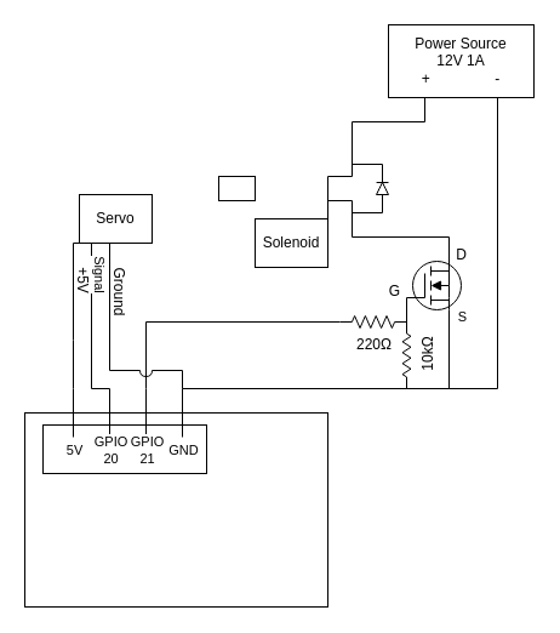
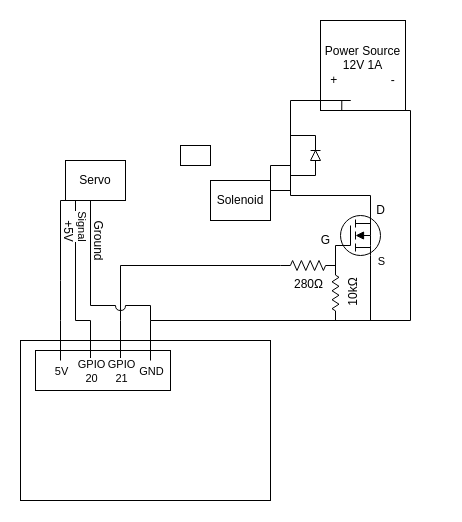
  <mxCell id="0" />
  <mxCell id="1" parent="0" />
  <mxCell id="2" style="edgeStyle=orthogonalEdgeStyle;rounded=0;orthogonalLoop=1;jettySize=auto;html=1;exitX=0.25;exitY=1;exitDx=0;exitDy=0;endArrow=none;startFill=0;entryX=1;entryY=0.25;entryDx=0;entryDy=0;" edge="1" parent="1" source="4" target="5"><mxGeometry relative="1" as="geometry"><mxPoint x="280" y="250" as="targetPoint" /><Array as="points"><mxPoint x="350" y="100" /><mxPoint x="290" y="100" /><mxPoint x="290" y="145" /></Array></mxGeometry></mxCell>
  <mxCell id="3" style="edgeStyle=orthogonalEdgeStyle;rounded=0;orthogonalLoop=1;jettySize=auto;html=1;exitX=0.75;exitY=1;exitDx=0;exitDy=0;endArrow=none;startFill=0;" edge="1" parent="1" source="4"><mxGeometry relative="1" as="geometry"><mxPoint x="150" y="320" as="targetPoint" /><Array as="points"><mxPoint x="410" y="320" /></Array></mxGeometry></mxCell>
- <mxCell id="4" value="&lt;div&gt;Power Source&lt;/div&gt;&lt;div&gt;12V 1A&lt;/div&gt;&lt;div&gt;+&amp;nbsp;&amp;nbsp;&amp;nbsp;&amp;nbsp;&amp;nbsp;&amp;nbsp;&amp;nbsp;&amp;nbsp;&amp;nbsp;&amp;nbsp;&amp;nbsp;&amp;nbsp;&amp;nbsp;&amp;nbsp;&amp;nbsp; -&lt;/div&gt;" style="rounded=0;whiteSpace=wrap;html=1;fillColor=none;" vertex="1" parent="1"><mxGeometry x="320" y="20" width="120" height="60" as="geometry" /></mxCell>
+ <mxCell id="4" value="&lt;div&gt;Power Source&lt;/div&gt;&lt;div&gt;12V 1A&lt;/div&gt;&lt;div&gt;+&amp;nbsp;&amp;nbsp;&amp;nbsp;&amp;nbsp;&amp;nbsp;&amp;nbsp;&amp;nbsp;&amp;nbsp;&amp;nbsp;&amp;nbsp;&amp;nbsp;&amp;nbsp;&amp;nbsp;&amp;nbsp;&amp;nbsp; -&lt;/div&gt;" style="rounded=0;whiteSpace=wrap;html=1;fillColor=none;" vertex="1" parent="1"><mxGeometry x="320" y="20" width="85" height="90" as="geometry" /></mxCell>
  <mxCell id="5" value="Solenoid" style="rounded=0;whiteSpace=wrap;html=1;fillColor=none;" vertex="1" parent="1"><mxGeometry x="210" y="180" width="60" height="40" as="geometry" /></mxCell>
  <mxCell id="6" value="" style="rounded=0;whiteSpace=wrap;html=1;fillColor=none;" vertex="1" parent="1"><mxGeometry x="180" y="145" width="30" height="20" as="geometry" /></mxCell>
  <mxCell id="7" value="" style="triangle;whiteSpace=wrap;html=1;fillColor=none;rotation=-90;" vertex="1" parent="1"><mxGeometry x="310" y="150" width="10" height="10" as="geometry" /></mxCell>
  <mxCell id="8" value="" style="endArrow=none;html=1;rounded=0;" edge="1" parent="1"><mxGeometry width="50" height="50" relative="1" as="geometry"><mxPoint x="310.1" y="150" as="sourcePoint" /><mxPoint x="320" y="150" as="targetPoint" /></mxGeometry></mxCell>
  <mxCell id="9" value="" style="endArrow=none;html=1;rounded=0;edgeStyle=orthogonalEdgeStyle;exitX=0;exitY=0.5;exitDx=0;exitDy=0;" edge="1" parent="1" source="7"><mxGeometry width="50" height="50" relative="1" as="geometry"><mxPoint x="260" y="205" as="sourcePoint" /><mxPoint x="290" y="175" as="targetPoint" /><Array as="points"><mxPoint x="315" y="175" /></Array></mxGeometry></mxCell>
  <mxCell id="10" value="" style="endArrow=none;html=1;rounded=0;edgeStyle=orthogonalEdgeStyle;exitX=1;exitY=0.5;exitDx=0;exitDy=0;" edge="1" parent="1" source="7"><mxGeometry width="50" height="50" relative="1" as="geometry"><mxPoint x="320" y="125" as="sourcePoint" /><mxPoint x="290" y="135" as="targetPoint" /><Array as="points"><mxPoint x="315" y="135" /></Array></mxGeometry></mxCell>
  <mxCell id="11" value="" style="ellipse;whiteSpace=wrap;html=1;aspect=fixed;fillColor=none;" vertex="1" parent="1"><mxGeometry x="340" y="215" width="40" height="40" as="geometry" /></mxCell>
  <mxCell id="12" value="" style="endArrow=none;html=1;rounded=0;exitX=1;exitY=0.75;exitDx=0;exitDy=0;edgeStyle=orthogonalEdgeStyle;" edge="1" parent="1" source="5"><mxGeometry width="50" height="50" relative="1" as="geometry"><mxPoint x="260" y="185" as="sourcePoint" /><mxPoint x="370" y="235" as="targetPoint" /><Array as="points"><mxPoint x="290" y="165" /><mxPoint x="290" y="195" /><mxPoint x="370" y="195" /></Array></mxGeometry></mxCell>
  <mxCell id="13" value="" style="endArrow=none;html=1;rounded=0;" edge="1" parent="1"><mxGeometry width="50" height="50" relative="1" as="geometry"><mxPoint x="350" y="225" as="sourcePoint" /><mxPoint x="335" y="245" as="targetPoint" /><Array as="points"><mxPoint x="350" y="245" /></Array></mxGeometry></mxCell>
  <mxCell id="14" value="" style="endArrow=none;html=1;rounded=0;" edge="1" parent="1"><mxGeometry width="50" height="50" relative="1" as="geometry"><mxPoint x="355" y="227" as="sourcePoint" /><mxPoint x="355" y="219" as="targetPoint" /></mxGeometry></mxCell>
  <mxCell id="15" value="" style="endArrow=none;html=1;rounded=0;" edge="1" parent="1"><mxGeometry width="50" height="50" relative="1" as="geometry"><mxPoint x="355" y="239" as="sourcePoint" /><mxPoint x="355" y="231" as="targetPoint" /></mxGeometry></mxCell>
  <mxCell id="16" value="" style="endArrow=none;html=1;rounded=0;" edge="1" parent="1"><mxGeometry width="50" height="50" relative="1" as="geometry"><mxPoint x="355" y="251" as="sourcePoint" /><mxPoint x="355" y="243" as="targetPoint" /></mxGeometry></mxCell>
  <mxCell id="17" value="" style="endArrow=block;html=1;rounded=0;edgeStyle=orthogonalEdgeStyle;shadow=0;endFill=1;" edge="1" parent="1"><mxGeometry width="50" height="50" relative="1" as="geometry"><mxPoint x="370" y="255" as="sourcePoint" /><mxPoint x="355" y="235" as="targetPoint" /><Array as="points"><mxPoint x="370" y="245" /><mxPoint x="370" y="245" /></Array></mxGeometry></mxCell>
  <mxCell id="18" value="S" style="edgeLabel;html=1;align=center;verticalAlign=middle;resizable=0;points=[];" vertex="1" connectable="0" parent="17"><mxGeometry x="-0.931" relative="1" as="geometry"><mxPoint x="10" y="6" as="offset" /></mxGeometry></mxCell>
  <mxCell id="19" value="" style="endArrow=none;html=1;rounded=0;" edge="1" parent="1"><mxGeometry width="50" height="50" relative="1" as="geometry"><mxPoint x="355" y="247" as="sourcePoint" /><mxPoint x="370" y="247" as="targetPoint" /></mxGeometry></mxCell>
  <mxCell id="20" value="" style="endArrow=none;html=1;rounded=0;edgeStyle=orthogonalEdgeStyle;" edge="1" parent="1"><mxGeometry width="50" height="50" relative="1" as="geometry"><mxPoint x="355" y="223" as="sourcePoint" /><mxPoint x="370" y="215" as="targetPoint" /></mxGeometry></mxCell>
- <mxCell id="21" value="220Ω" style="pointerEvents=1;verticalLabelPosition=bottom;shadow=0;dashed=0;align=center;html=1;verticalAlign=top;shape=mxgraph.electrical.resistors.resistor_2;" vertex="1" parent="1"><mxGeometry x="280" y="260" width="55" height="10" as="geometry" /></mxCell>
+ <mxCell id="21" value="280Ω" style="pointerEvents=1;verticalLabelPosition=bottom;shadow=0;dashed=0;align=center;html=1;verticalAlign=top;shape=mxgraph.electrical.resistors.resistor_2;" vertex="1" parent="1"><mxGeometry x="280" y="260" width="55" height="10" as="geometry" /></mxCell>
  <mxCell id="22" value="10kΩ" style="pointerEvents=1;verticalLabelPosition=bottom;shadow=0;dashed=0;align=center;html=1;verticalAlign=top;shape=mxgraph.electrical.resistors.resistor_2;rotation=-90;" vertex="1" parent="1"><mxGeometry x="307" y="289" width="56" height="7" as="geometry" /></mxCell>
  <mxCell id="23" value="" style="endArrow=none;html=1;rounded=0;" edge="1" parent="1"><mxGeometry width="50" height="50" relative="1" as="geometry"><mxPoint x="370" y="320" as="sourcePoint" /><mxPoint x="370" y="255" as="targetPoint" /></mxGeometry></mxCell>
  <mxCell id="24" value="" style="rounded=0;whiteSpace=wrap;html=1;fillColor=none;" vertex="1" parent="1"><mxGeometry x="20" y="340" width="250" height="160" as="geometry" /></mxCell>
  <mxCell id="25" value="" style="rounded=0;whiteSpace=wrap;html=1;fillColor=none;" vertex="1" parent="1"><mxGeometry x="35" y="350" width="135" height="40" as="geometry" /></mxCell>
  <mxCell id="26" value="" style="endArrow=none;html=1;rounded=0;" edge="1" parent="1"><mxGeometry width="50" height="50" relative="1" as="geometry"><mxPoint x="150" y="360" as="sourcePoint" /><mxPoint x="150" y="320" as="targetPoint" /></mxGeometry></mxCell>
  <mxCell id="27" value="GND" style="edgeLabel;html=1;align=center;verticalAlign=middle;resizable=0;points=[];" vertex="1" connectable="0" parent="26"><mxGeometry x="-0.735" relative="1" as="geometry"><mxPoint y="15" as="offset" /></mxGeometry></mxCell>
  <mxCell id="28" value="" style="endArrow=none;html=1;rounded=0;" edge="1" parent="1"><mxGeometry width="50" height="50" relative="1" as="geometry"><mxPoint x="90" y="360" as="sourcePoint" /><mxPoint x="90" y="320" as="targetPoint" /></mxGeometry></mxCell>
  <mxCell id="29" value="GPIO&lt;br&gt;20" style="edgeLabel;html=1;align=center;verticalAlign=middle;resizable=0;points=[];" vertex="1" connectable="0" parent="28"><mxGeometry x="-0.735" relative="1" as="geometry"><mxPoint y="15" as="offset" /></mxGeometry></mxCell>
  <mxCell id="30" value="" style="endArrow=none;html=1;rounded=0;" edge="1" parent="1"><mxGeometry width="50" height="50" relative="1" as="geometry"><mxPoint x="60" y="360" as="sourcePoint" /><mxPoint x="60" y="320" as="targetPoint" /></mxGeometry></mxCell>
  <mxCell id="31" value="5V" style="edgeLabel;html=1;align=center;verticalAlign=middle;resizable=0;points=[];" vertex="1" connectable="0" parent="30"><mxGeometry x="-0.735" relative="1" as="geometry"><mxPoint y="15" as="offset" /></mxGeometry></mxCell>
  <mxCell id="32" value="" style="endArrow=none;html=1;rounded=0;" edge="1" parent="1"><mxGeometry width="50" height="50" relative="1" as="geometry"><mxPoint x="120" y="360" as="sourcePoint" /><mxPoint x="120" y="320" as="targetPoint" /></mxGeometry></mxCell>
  <mxCell id="33" value="GPIO&lt;br&gt;21" style="edgeLabel;html=1;align=center;verticalAlign=middle;resizable=0;points=[];" vertex="1" connectable="0" parent="32"><mxGeometry x="-0.735" relative="1" as="geometry"><mxPoint y="15" as="offset" /></mxGeometry></mxCell>
  <mxCell id="34" value="" style="endArrow=none;html=1;rounded=0;edgeStyle=orthogonalEdgeStyle;entryX=0;entryY=0.5;entryDx=0;entryDy=0;entryPerimeter=0;" edge="1" parent="1" target="21"><mxGeometry width="50" height="50" relative="1" as="geometry"><mxPoint x="120" y="320" as="sourcePoint" /><mxPoint x="180" y="240" as="targetPoint" /><Array as="points"><mxPoint x="120" y="265" /></Array></mxGeometry></mxCell>
  <mxCell id="35" value="&lt;div&gt;Servo&lt;/div&gt;" style="rounded=0;whiteSpace=wrap;html=1;fillColor=none;" vertex="1" parent="1"><mxGeometry x="65" y="160" width="60" height="40" as="geometry" /></mxCell>
  <mxCell id="36" value="" style="endArrow=none;html=1;rounded=0;edgeStyle=orthogonalEdgeStyle;entryX=0.25;entryY=1;entryDx=0;entryDy=0;" edge="1" parent="1" target="35"><mxGeometry width="50" height="50" relative="1" as="geometry"><mxPoint x="60" y="320" as="sourcePoint" /><mxPoint x="30" y="265" as="targetPoint" /><Array as="points"><mxPoint x="60" y="280" /><mxPoint x="60" y="280" /></Array></mxGeometry></mxCell>
  <mxCell id="37" value="" style="endArrow=none;html=1;rounded=0;edgeStyle=orthogonalEdgeStyle;exitX=0.5;exitY=1;exitDx=0;exitDy=0;" edge="1" parent="1" source="35"><mxGeometry width="50" height="50" relative="1" as="geometry"><mxPoint x="65" y="275" as="sourcePoint" /><mxPoint x="90" y="320" as="targetPoint" /><Array as="points"><mxPoint x="75" y="320" /></Array></mxGeometry></mxCell>
  <mxCell id="38" value="Signal" style="edgeLabel;html=1;align=center;verticalAlign=middle;resizable=0;points=[];rotation=90;" vertex="1" connectable="0" parent="37"><mxGeometry x="-0.373" y="-1" relative="1" as="geometry"><mxPoint x="9" y="-4" as="offset" /></mxGeometry></mxCell>
  <mxCell id="39" value="" style="endArrow=none;html=1;rounded=0;edgeStyle=orthogonalEdgeStyle;entryX=0.75;entryY=1;entryDx=0;entryDy=0;" edge="1" parent="1" target="35"><mxGeometry width="50" height="50" relative="1" as="geometry"><mxPoint x="115" y="305" as="sourcePoint" /><mxPoint x="115" y="225" as="targetPoint" /><Array as="points"><mxPoint x="115" y="305" /><mxPoint x="90" y="305" /></Array></mxGeometry></mxCell>
  <mxCell id="40" value="" style="curved=1;endArrow=none;html=1;rounded=0;startFill=0;startArrow=none;" edge="1" parent="1"><mxGeometry width="50" height="50" relative="1" as="geometry"><mxPoint x="115" y="305" as="sourcePoint" /><mxPoint x="125" y="305" as="targetPoint" /><Array as="points"><mxPoint x="115" y="310" /><mxPoint x="125" y="310" /></Array></mxGeometry></mxCell>
  <mxCell id="41" value="" style="endArrow=none;html=1;rounded=0;edgeStyle=orthogonalEdgeStyle;" edge="1" parent="1"><mxGeometry width="50" height="50" relative="1" as="geometry"><mxPoint x="125" y="305" as="sourcePoint" /><mxPoint x="150" y="320" as="targetPoint" /><Array as="points"><mxPoint x="125" y="305" /><mxPoint x="150" y="305" /></Array></mxGeometry></mxCell>
  <mxCell id="42" value="" style="endArrow=none;html=1;rounded=0;exitX=1;exitY=0.5;exitDx=0;exitDy=0;exitPerimeter=0;" edge="1" parent="1" source="21"><mxGeometry width="50" height="50" relative="1" as="geometry"><mxPoint x="265" y="300" as="sourcePoint" /><mxPoint x="335" y="245" as="targetPoint" /></mxGeometry></mxCell>
  <mxCell id="43" value="D" style="text;html=1;align=center;verticalAlign=middle;resizable=0;points=[];autosize=1;strokeColor=none;fillColor=none;" vertex="1" parent="1"><mxGeometry x="365" y="195" width="30" height="30" as="geometry" /></mxCell>
  <mxCell id="44" value="G" style="text;html=1;align=center;verticalAlign=middle;resizable=0;points=[];autosize=1;strokeColor=none;fillColor=none;" vertex="1" parent="1"><mxGeometry x="310" y="225" width="30" height="30" as="geometry" /></mxCell>
  <mxCell id="45" value="+5V" style="text;html=1;align=center;verticalAlign=middle;resizable=0;points=[];autosize=1;strokeColor=none;fillColor=none;rotation=90;" vertex="1" parent="1"><mxGeometry x="45" y="215" width="45" height="30" as="geometry" /></mxCell>
  <mxCell id="46" value="Ground" style="text;html=1;align=center;verticalAlign=middle;resizable=0;points=[];autosize=1;strokeColor=none;fillColor=none;rotation=90;" vertex="1" parent="1"><mxGeometry x="68" y="225" width="60" height="30" as="geometry" /></mxCell>
